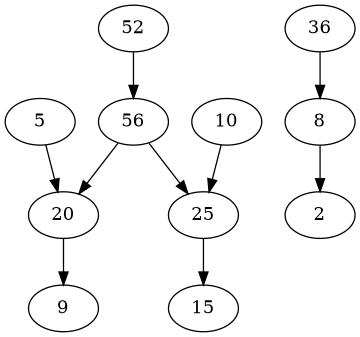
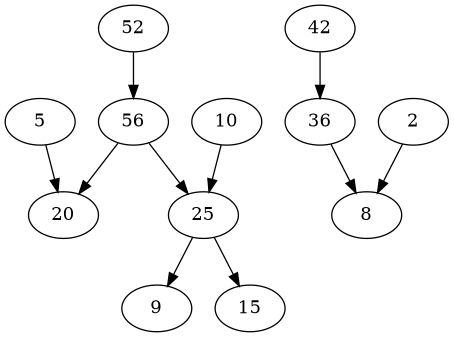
  digraph {
    n1 [label=56]
    52
    20
    25
+   42
    36
    9
    15
    8
    2
    5
    10
    n1 -> 20
    n1 -> 25
    52 -> n1
-   20 -> 9
+   25 -> 9
    25 -> 15
+   42 -> 36
    36 -> 8
-   8 -> 2
+   2 -> 8
    5 -> 20
    10 -> 25
  }
